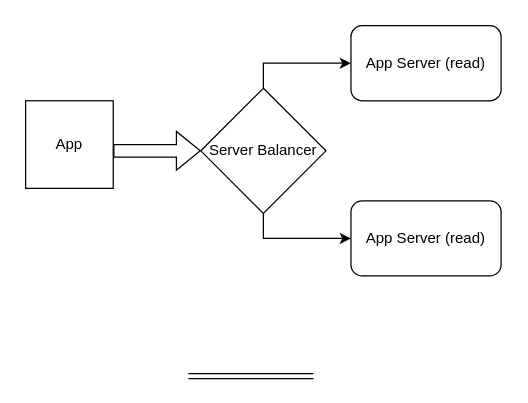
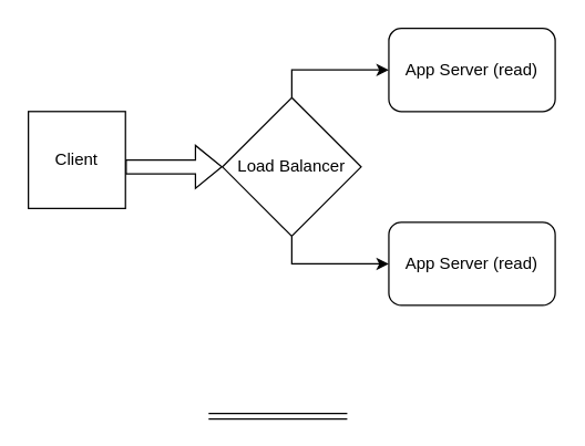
  <mxCell id="0" />
  <mxCell id="1" parent="0" />
- <mxCell id="2" value="App" style="whiteSpace=wrap;html=1;aspect=fixed;" vertex="1" parent="1"><mxGeometry x="20" y="80" width="70" height="70" as="geometry" /></mxCell>
+ <mxCell id="2" value="Client" style="whiteSpace=wrap;html=1;aspect=fixed;" vertex="1" parent="1"><mxGeometry x="20" y="80" width="70" height="70" as="geometry" /></mxCell>
  <mxCell id="3" value="" style="shape=flexArrow;endArrow=classic;html=1;rounded=0;" edge="1" parent="1"><mxGeometry width="50" height="50" relative="1" as="geometry"><mxPoint x="90" y="120" as="sourcePoint" /><mxPoint x="160" y="120" as="targetPoint" /></mxGeometry></mxCell>
- <mxCell id="4" value="Server Balancer" style="rhombus;whiteSpace=wrap;html=1;" vertex="1" parent="1"><mxGeometry x="160" y="70" width="100" height="100" as="geometry" /></mxCell>
+ <mxCell id="4" value="Load Balancer" style="rhombus;whiteSpace=wrap;html=1;" vertex="1" parent="1"><mxGeometry x="160" y="70" width="100" height="100" as="geometry" /></mxCell>
  <mxCell id="5" value="App Server (read)" style="rounded=1;whiteSpace=wrap;html=1;" vertex="1" parent="1"><mxGeometry x="280" y="20" width="120" height="60" as="geometry" /></mxCell>
  <mxCell id="6" value="App Server (read)" style="rounded=1;whiteSpace=wrap;html=1;" vertex="1" parent="1"><mxGeometry x="280" y="160" width="120" height="60" as="geometry" /></mxCell>
  <mxCell id="7" value="" style="edgeStyle=elbowEdgeStyle;elbow=horizontal;endArrow=classic;html=1;rounded=0;entryX=0;entryY=0.5;entryDx=0;entryDy=0;exitX=0.5;exitY=1;exitDx=0;exitDy=0;" edge="1" parent="1" source="4" target="6"><mxGeometry width="50" height="50" relative="1" as="geometry"><mxPoint x="190" y="310" as="sourcePoint" /><mxPoint x="240" y="260" as="targetPoint" /><Array as="points"><mxPoint x="210" y="200" /></Array></mxGeometry></mxCell>
  <mxCell id="8" value="" style="shape=link;html=1;rounded=0;" edge="1" parent="1"><mxGeometry width="100" relative="1" as="geometry"><mxPoint x="150" y="300" as="sourcePoint" /><mxPoint x="250" y="300" as="targetPoint" /></mxGeometry></mxCell>
  <mxCell id="9" value="" style="edgeStyle=segmentEdgeStyle;endArrow=classic;html=1;rounded=0;entryX=0;entryY=0.5;entryDx=0;entryDy=0;exitX=0.5;exitY=0;exitDx=0;exitDy=0;" edge="1" parent="1" source="4" target="5"><mxGeometry width="50" height="50" relative="1" as="geometry"><mxPoint x="210" y="60" as="sourcePoint" /><mxPoint x="220" y="0" as="targetPoint" /><Array as="points"><mxPoint x="210" y="50" /></Array></mxGeometry></mxCell>
